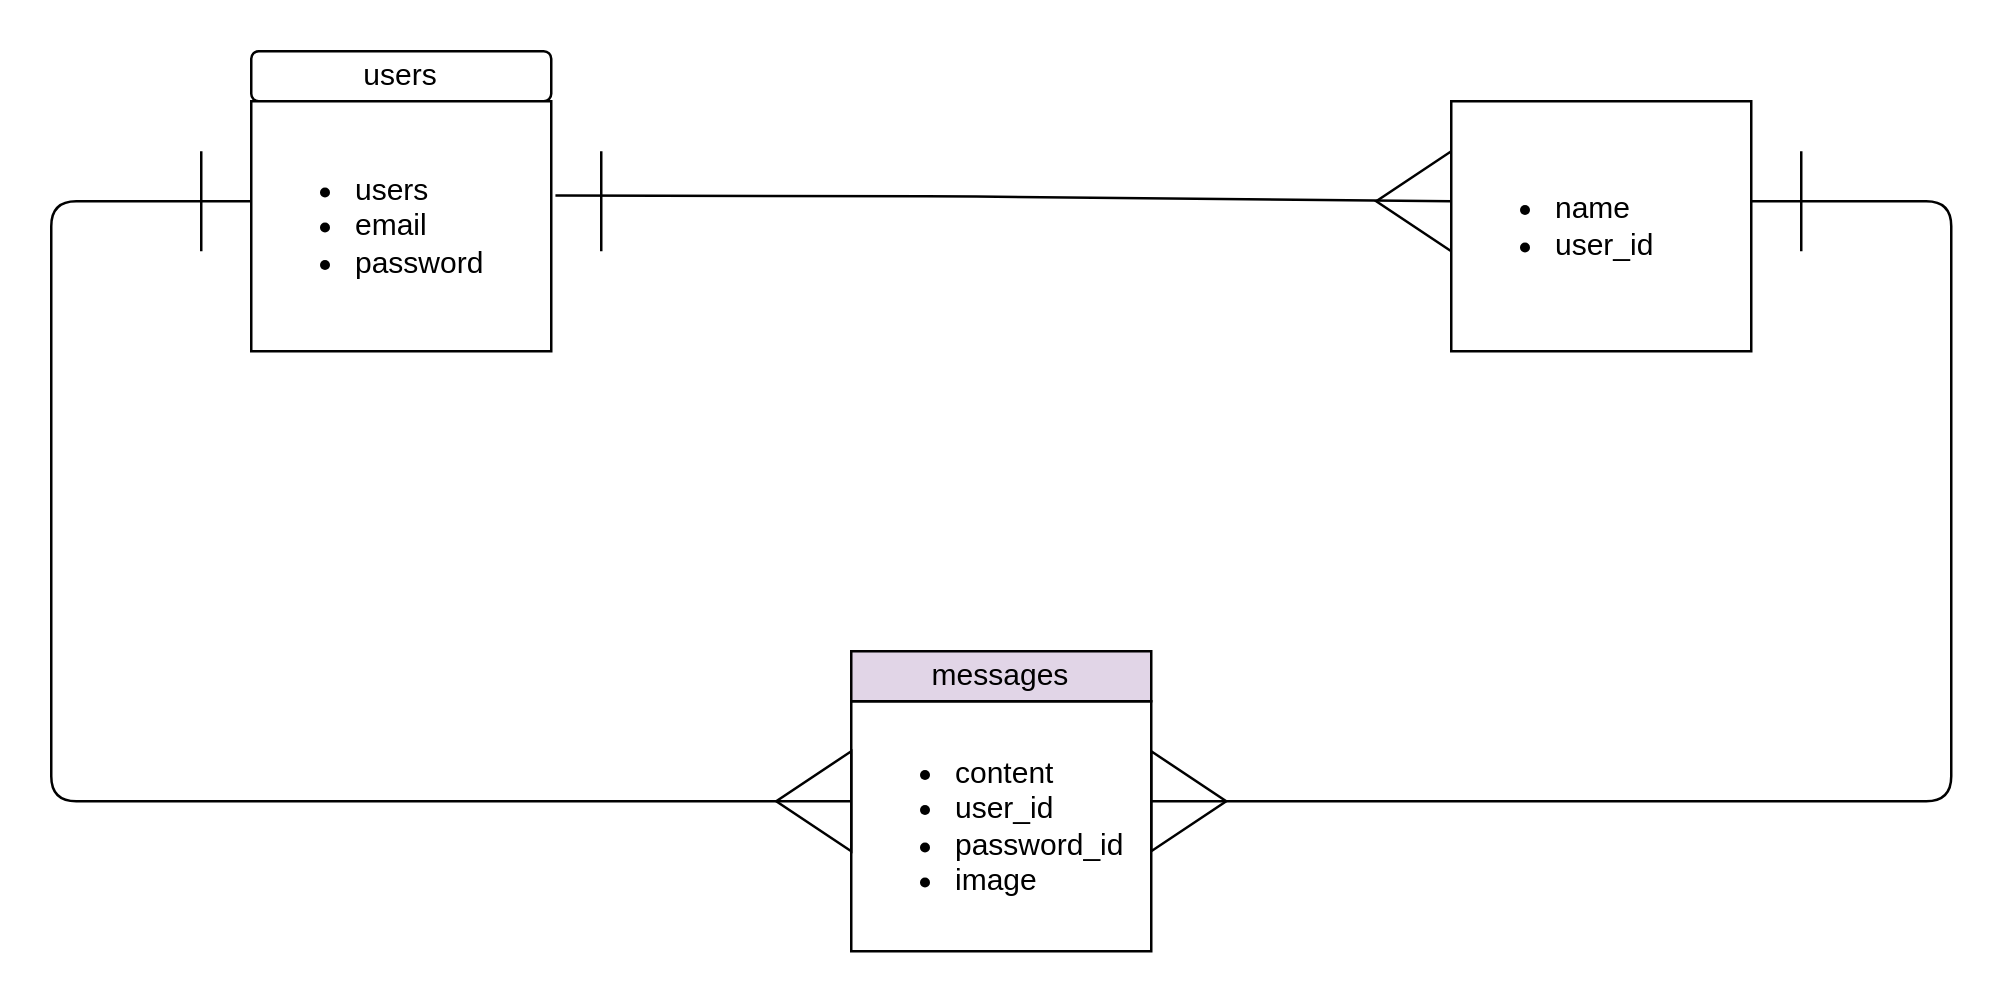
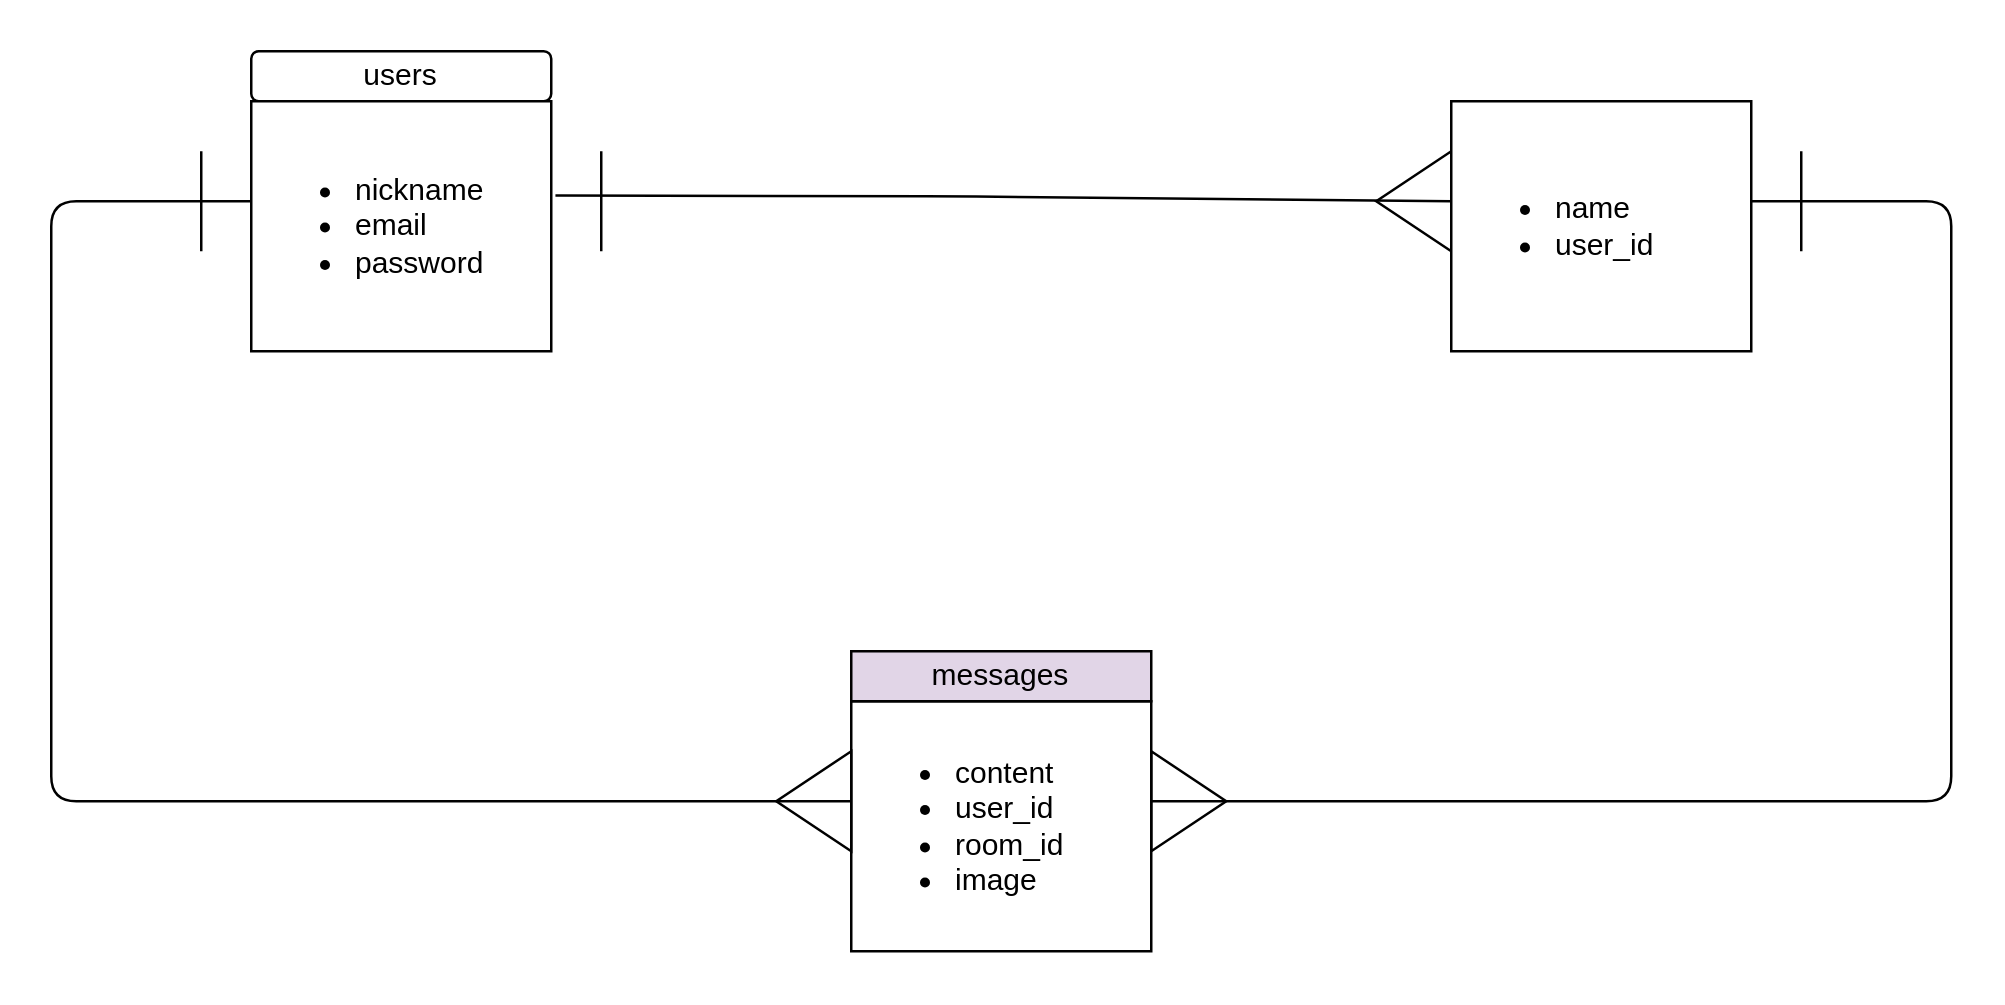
  <mxCell id="0" />
  <mxCell id="1" parent="0" />
  <mxCell id="2" value="" style="triangle;whiteSpace=wrap;html=1;rotation=-180;" parent="1" vertex="1"><mxGeometry x="550" y="60" width="30" height="40" as="geometry" /></mxCell>
  <mxCell id="3" value="" style="triangle;whiteSpace=wrap;html=1;rotation=0;" parent="1" vertex="1"><mxGeometry x="460" y="300" width="30" height="40" as="geometry" /></mxCell>
  <mxCell id="4" value="users" style="whiteSpace=wrap;html=1;rounded=1;" parent="1" vertex="1"><mxGeometry x="100" width="120" height="20" as="geometry" y="20" /></mxCell>
- <mxCell id="5" value="&lt;ul&gt;&lt;li&gt;users&lt;/li&gt;&lt;li&gt;email&lt;/li&gt;&lt;li&gt;password&lt;/li&gt;&lt;/ul&gt;" style="rounded=0;whiteSpace=wrap;html=1;align=left;" parent="1" vertex="1"><mxGeometry x="100" y="40" width="120" height="100" as="geometry" /></mxCell>
+ <mxCell id="5" value="&lt;ul&gt;&lt;li&gt;nickname&lt;/li&gt;&lt;li&gt;email&lt;/li&gt;&lt;li&gt;password&lt;/li&gt;&lt;/ul&gt;" style="rounded=0;whiteSpace=wrap;html=1;align=left;" parent="1" vertex="1"><mxGeometry x="100" y="40" width="120" height="100" as="geometry" /></mxCell>
  <mxCell id="6" value="&lt;ul&gt;&lt;li&gt;name&lt;/li&gt;&lt;li&gt;user_id&lt;/li&gt;&lt;/ul&gt;" style="rounded=0;whiteSpace=wrap;html=1;align=left;" parent="1" vertex="1"><mxGeometry x="580" y="40" width="120" height="100" as="geometry" /></mxCell>
- <mxCell id="7" value="&lt;ul&gt;&lt;li&gt;content&lt;/li&gt;&lt;li&gt;user_id&lt;/li&gt;&lt;li&gt;password_id&lt;/li&gt;&lt;li&gt;image&lt;/li&gt;&lt;/ul&gt;" style="rounded=0;whiteSpace=wrap;html=1;align=left;" parent="1" vertex="1"><mxGeometry x="340" y="280" width="120" height="100" as="geometry" /></mxCell>
+ <mxCell id="7" value="&lt;ul&gt;&lt;li&gt;content&lt;/li&gt;&lt;li&gt;user_id&lt;/li&gt;&lt;li&gt;room_id&lt;/li&gt;&lt;li&gt;image&lt;/li&gt;&lt;/ul&gt;" style="rounded=0;whiteSpace=wrap;html=1;align=left;" parent="1" vertex="1"><mxGeometry x="340" y="280" width="120" height="100" as="geometry" /></mxCell>
  <mxCell id="8" value="messages" style="rounded=0;whiteSpace=wrap;html=1;fillColor=#e1d5e7;" parent="1" vertex="1"><mxGeometry x="340" y="260" width="120" height="20" as="geometry" /></mxCell>
  <mxCell id="9" value="" style="triangle;whiteSpace=wrap;html=1;rotation=-180;" parent="1" vertex="1"><mxGeometry x="310" y="300" width="30" height="40" as="geometry" /></mxCell>
  <mxCell id="10" value="" style="endArrow=none;html=1;entryX=0;entryY=0.5;entryDx=0;entryDy=0;exitX=0;exitY=0.5;exitDx=0;exitDy=0;" parent="1" target="9" edge="1"><mxGeometry width="50" height="50" relative="1" as="geometry"><mxPoint x="100" y="80" as="sourcePoint" /><mxPoint x="240" y="140" as="targetPoint" /><Array as="points"><mxPoint x="20" y="80" /><mxPoint x="20" y="320" /></Array></mxGeometry></mxCell>
  <mxCell id="11" value="" style="endArrow=none;html=1;exitX=1.014;exitY=0.377;exitDx=0;exitDy=0;exitPerimeter=0;entryX=0;entryY=0.5;entryDx=0;entryDy=0;" parent="1" source="5" target="2" edge="1"><mxGeometry width="50" height="50" relative="1" as="geometry"><mxPoint x="160" y="140" as="sourcePoint" /><mxPoint x="500" y="79" as="targetPoint" /><Array as="points"><mxPoint x="380" y="78" /></Array></mxGeometry></mxCell>
  <mxCell id="12" value="" style="endArrow=none;html=1;entryX=0;entryY=0.5;entryDx=0;entryDy=0;exitX=0;exitY=0.5;exitDx=0;exitDy=0;" parent="1" source="3" edge="1"><mxGeometry width="50" height="50" relative="1" as="geometry"><mxPoint x="420" y="319.5" as="sourcePoint" /><mxPoint x="700" y="80" as="targetPoint" /><Array as="points"><mxPoint x="780" y="320" /><mxPoint x="780" y="80" /></Array></mxGeometry></mxCell>
  <mxCell id="13" value="" style="endArrow=none;html=1;" parent="1" edge="1"><mxGeometry width="50" height="50" relative="1" as="geometry"><mxPoint x="720" y="60" as="sourcePoint" /><mxPoint x="720" y="100" as="targetPoint" /></mxGeometry></mxCell>
  <mxCell id="14" value="" style="endArrow=none;html=1;" parent="1" edge="1"><mxGeometry width="50" height="50" relative="1" as="geometry"><mxPoint x="80" y="60" as="sourcePoint" /><mxPoint x="80" y="100" as="targetPoint" /></mxGeometry></mxCell>
  <mxCell id="15" value="" style="endArrow=none;html=1;" parent="1" edge="1"><mxGeometry width="50" height="50" relative="1" as="geometry"><mxPoint x="240" y="60" as="sourcePoint" /><mxPoint x="240" y="100" as="targetPoint" /></mxGeometry></mxCell>
